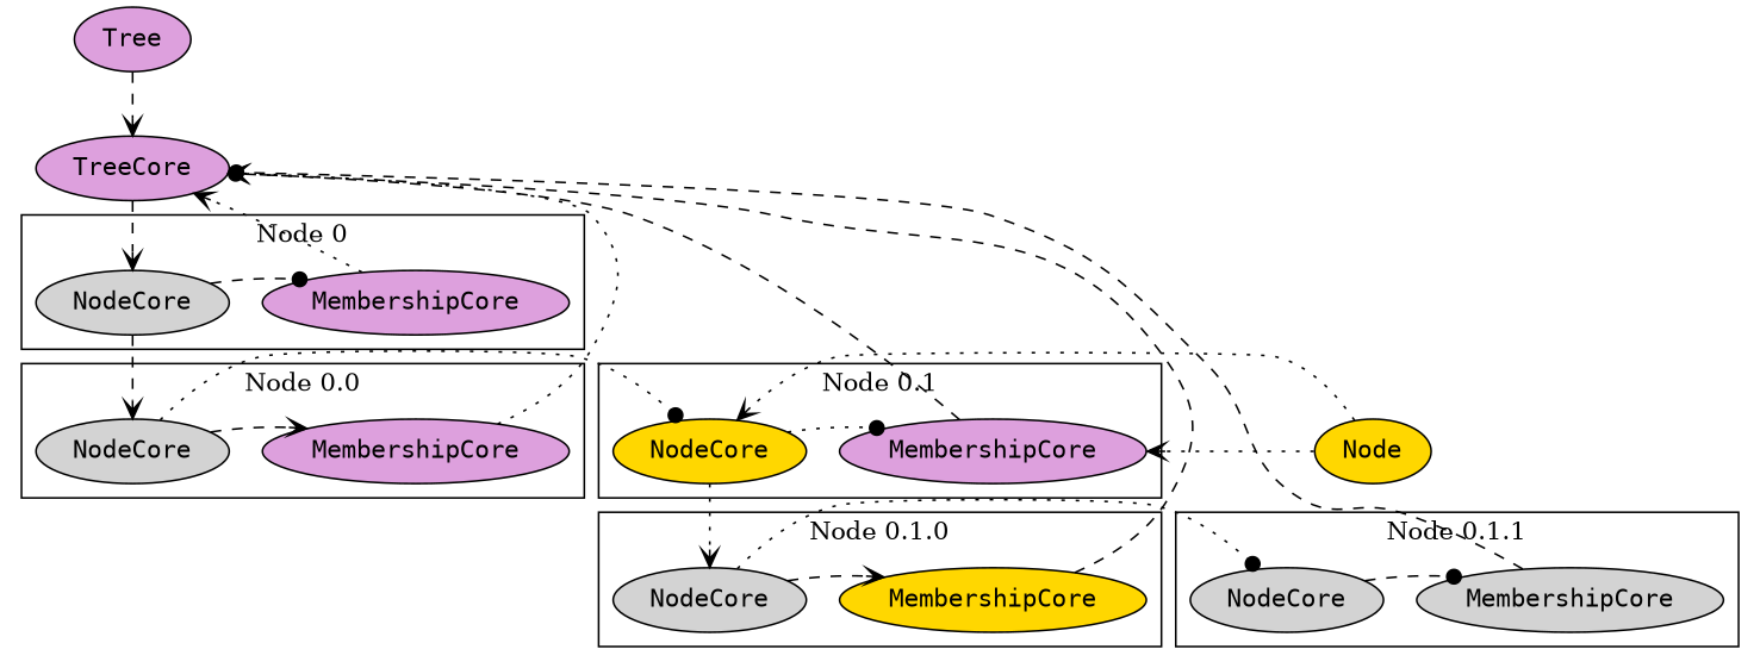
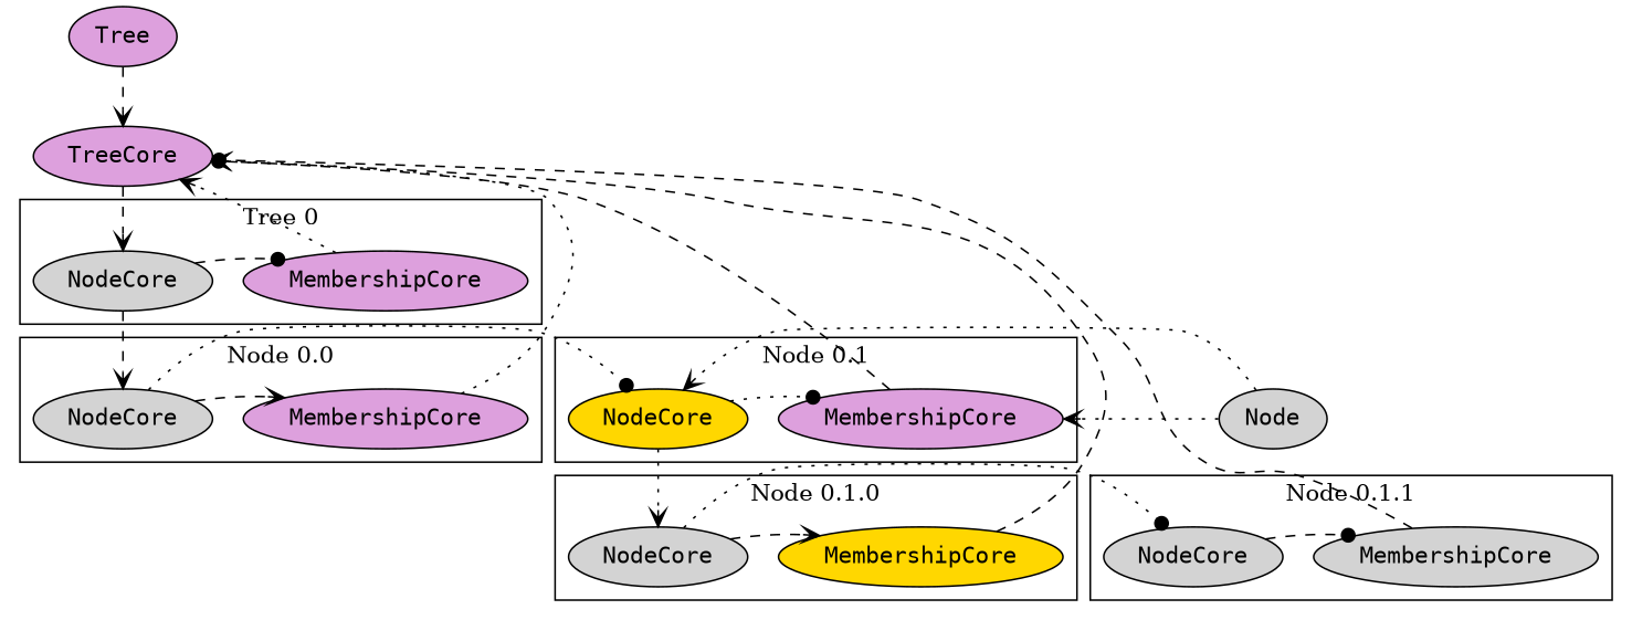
  digraph {
    newrank=true
    node [fillcolor=lightgrey fontname=monospace style=filled]
    edge [arrowhead=vee style=dashed]
    n1 [fillcolor=plum label=Tree]
    n2 [fillcolor=plum label=TreeCore]
    n3 [label=NodeCore]
    n4 [fillcolor=plum label=MembershipCore]
    n5 [label=NodeCore]
    n6 [fillcolor=plum label=MembershipCore]
    n7 [fillcolor=gold label=NodeCore]
    n8 [fillcolor=plum label=MembershipCore]
-   n9 [fillcolor=gold label="Node"]
+   n9 [label="Node"]
    n10 [label=NodeCore]
    n11 [fillcolor=gold label=MembershipCore]
    n12 [label=NodeCore]
    n13 [label=MembershipCore]
    subgraph sub_1 {
      rank=same
      n1
    }
    subgraph sub_2 {
      rank=same
      n2
    }
    subgraph sub_3 {
      rank=same
      n3
      n4
    }
    subgraph sub_4 {
      rank=same
      n5
      n6
      n7
      n8
      n9
    }
    subgraph sub_5 {
      rank=same
      n10
      n11
      n12
      n13
    }
    subgraph cluster_6 {
-     label="Node 0"
+     label="Tree 0"
      subgraph sub_7 {
        label="Node 0"
        rank=same
        n3
        n4
      }
    }
    subgraph cluster_8 {
      label="Node 0.0"
      subgraph sub_9 {
        label="Node 0.0"
        rank=same
        n5
        n6
      }
    }
    subgraph cluster_10 {
      label="Node 0.1"
      subgraph sub_11 {
        label="Node 0.1"
        rank=same
        n7
        n8
      }
    }
    subgraph cluster_12 {
      label="Node 0.1.0"
      subgraph sub_13 {
        label="Node 0.1.0"
        rank=same
        n10
        n11
      }
    }
    subgraph cluster_14 {
      label="Node 0.1.1"
      subgraph sub_15 {
        label="Node 0.1.1"
        rank=same
        n12
        n13
      }
    }
    n1 -> n2
    n2 -> n3
    n3 -> n4 [style=invis arrowhead=""]
    n3 -> n4 [style=invis arrowhead=""]
    n3 -> n4 [arrowhead=dot constraint=false]
    n3 -> n5
    n4 -> n2 [constraint=false style=dotted]
    n5 -> n6 [style=invis arrowhead=""]
    n5 -> n6 [constraint=false]
    n5 -> n7 [arrowhead=dot constraint=false style=dotted]
    n6 -> n2 [constraint=false style=dotted]
    n6 -> n7 [style=invis arrowhead=""]
    n7 -> n8 [style=invis arrowhead=""]
    n7 -> n8 [arrowhead=dot constraint=false style=dotted]
    n7 -> n10 [style=dotted]
    n8 -> n2 [constraint=false]
    n8 -> n9 [style=invis arrowhead=""]
    n9 -> n7 [style=dotted]
    n9 -> n8 [style=dotted]
    n10 -> n11 [style=invis arrowhead=""]
    n10 -> n11 [constraint=false]
    n10 -> n12 [arrowhead=dot constraint=false style=dotted]
    n11 -> n2 [arrowhead=dot constraint=false]
    n11 -> n12 [style=invis arrowhead=""]
    n12 -> n13 [style=invis arrowhead=""]
    n12 -> n13 [arrowhead=dot constraint=false]
    n13 -> n2 [arrowhead=dot constraint=false]
  }
